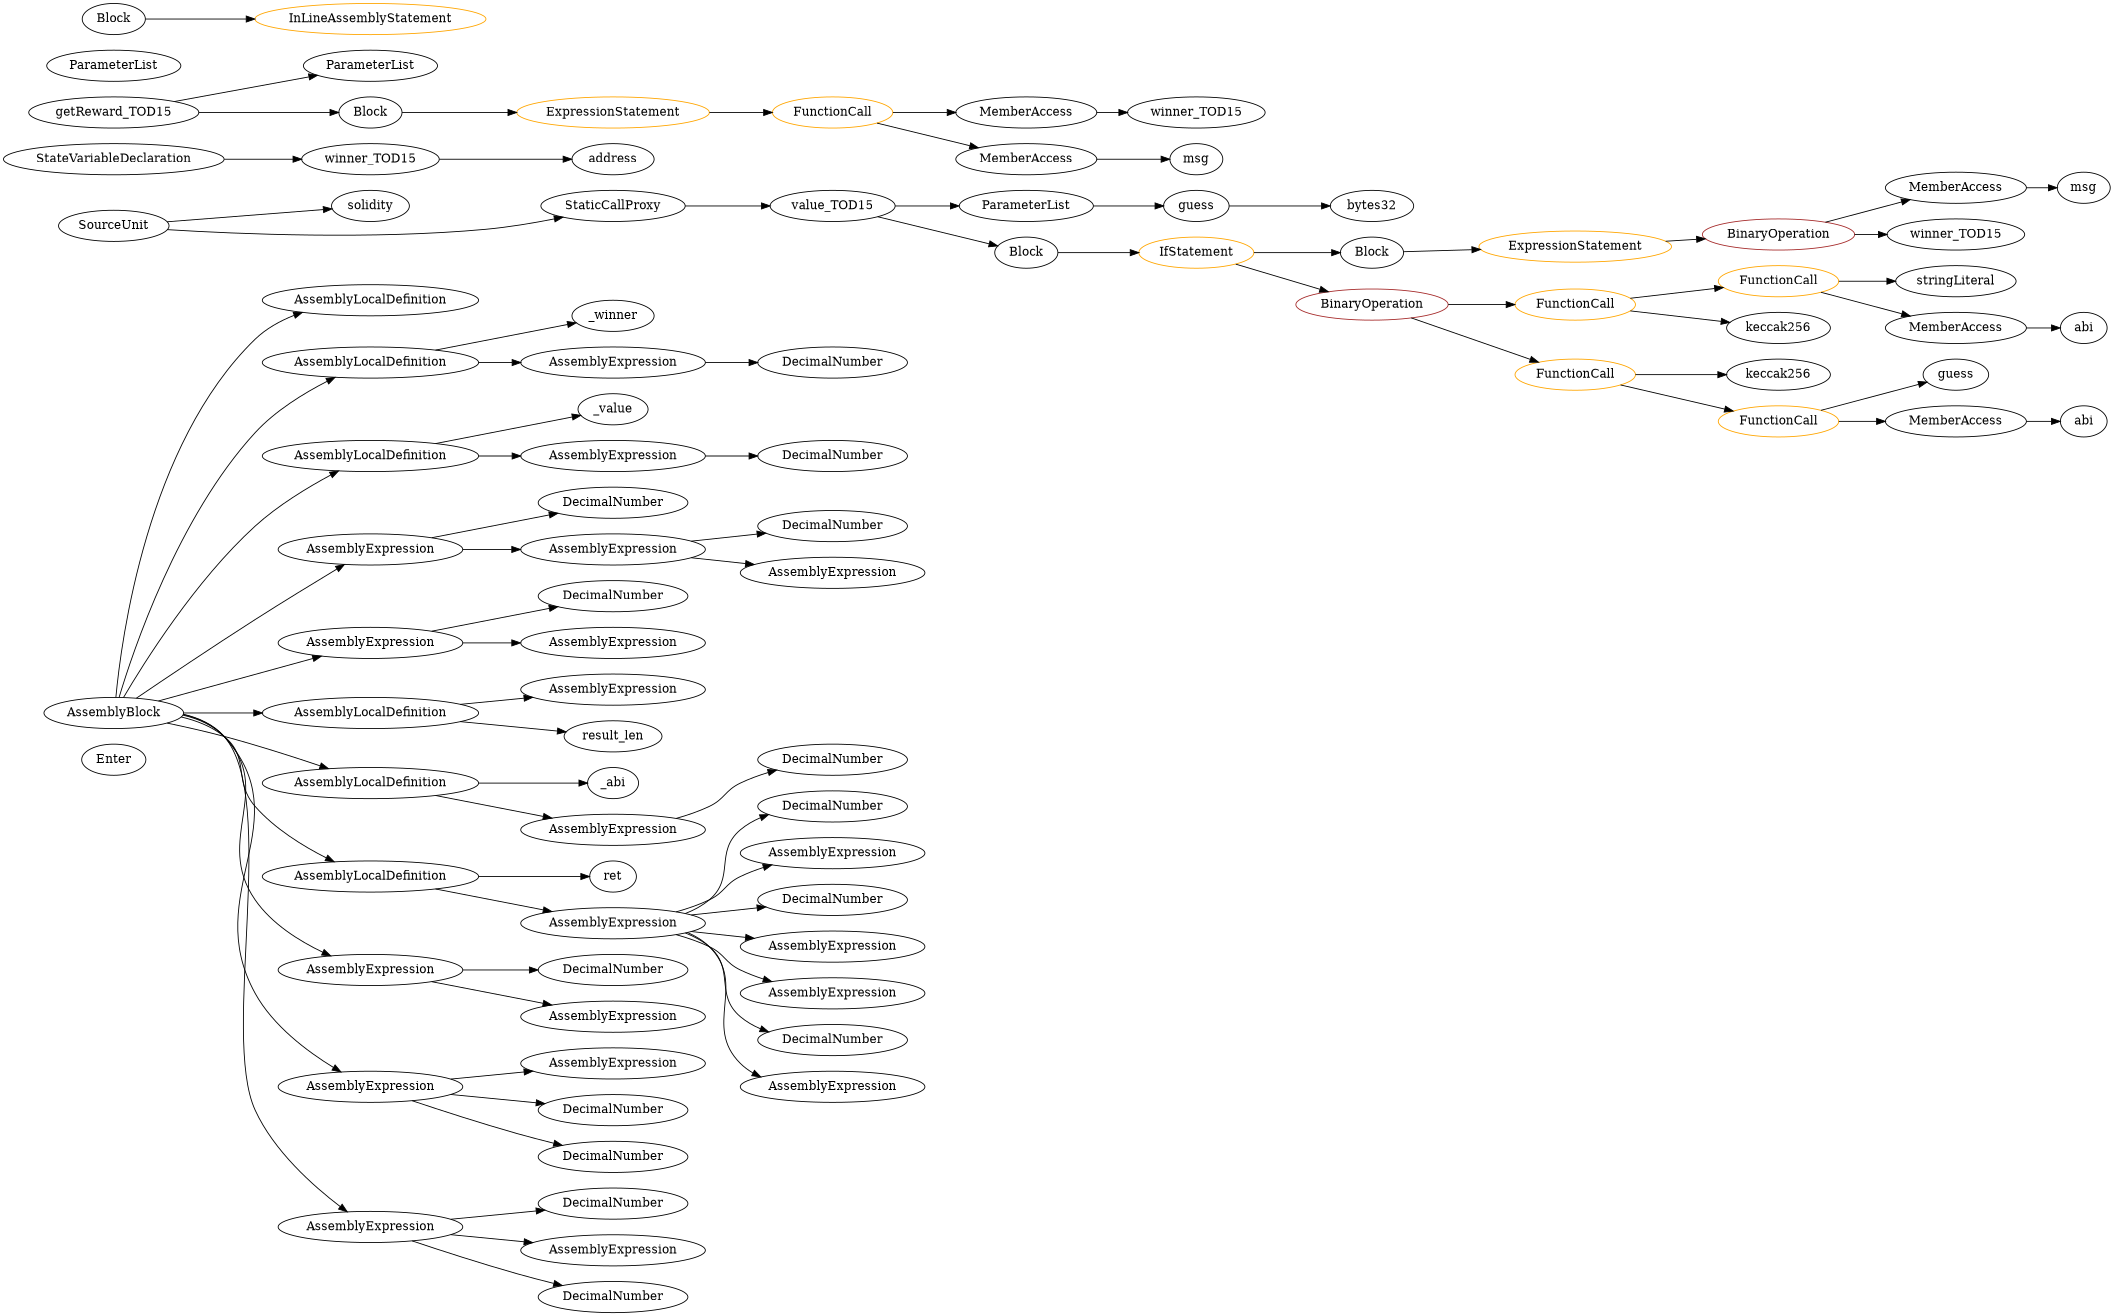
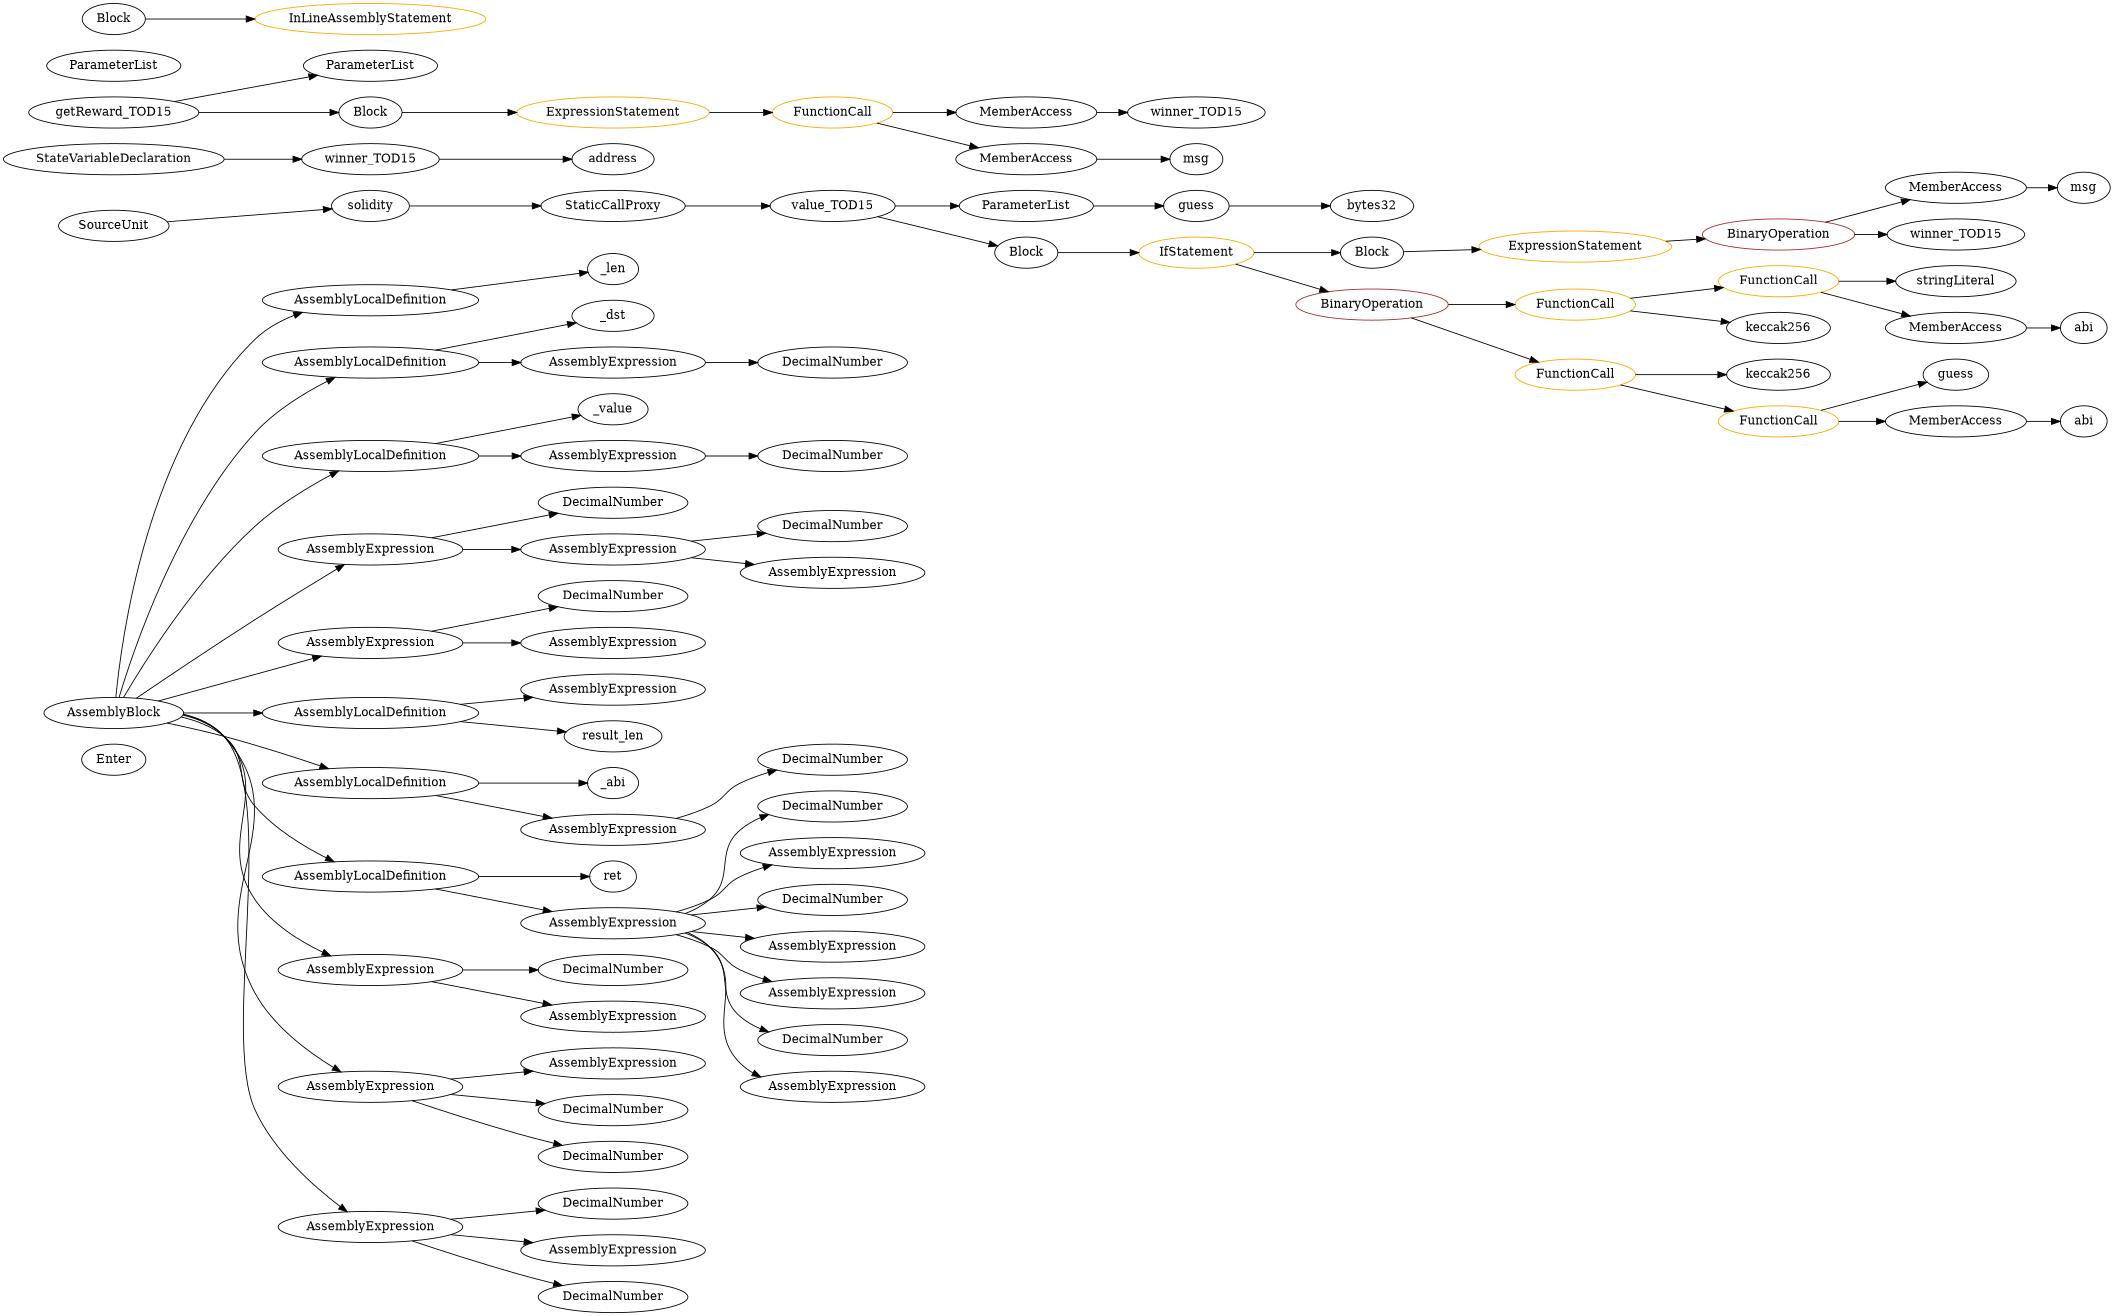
  strict digraph {
    rankdir=LR
    node [color=black]
    Enter [height=0.5 width=0.83628 color=""]
    n2 [height=0.5 label=DecimalNumber width=1.959]
    n3 [height=0.5 label=AssemblyLocalDefinition width=2.9016]
+   n4 [height=0.5 label=_len width=0.75]
    n5 [height=0.5 label=keccak256 width=1.3907]
    n6 [height=0.5 label=solidity width=1.0442]
    n7 [height=0.5 label=MemberAccess width=1.9174]
    n8 [height=0.5 label=msg width=0.75]
    n9 [height=0.5 label=DecimalNumber width=1.959]
    n10 [height=0.5 label=Block width=0.90558]
    n11 [color=orange height=0.5 label=ExpressionStatement width=2.458]
    n12 [color=brown height=0.5 label=BinaryOperation width=1.9867]
    n13 [height=0.5 label=winner_TOD15 width=1.9036]
    n14 [color=orange height=0.5 label=FunctionCall width=1.6125]
    n15 [height=0.5 label=stringLiteral width=1.5016]
    n16 [height=0.5 label=MemberAccess width=1.9174]
    n17 [height=0.5 label=abi width=0.75]
    n18 [height=0.5 label=AssemblyExpression width=2.4719]
    n19 [height=0.5 label=StateVariableDeclaration width=2.8184]
    n20 [height=0.5 label=winner_TOD15 width=1.9036]
    n21 [height=0.5 label=address width=1.0996]
    n22 [color=orange height=0.5 label=FunctionCall width=1.6125]
    n23 [height=0.5 label=keccak256 width=1.3907]
    n24 [height=0.5 label=AssemblyExpression width=2.4719]
    n25 [color=orange height=0.5 label=FunctionCall width=1.6125]
    n26 [height=0.5 label=MemberAccess width=1.9174]
    n27 [height=0.5 label=MemberAccess width=1.9174]
    n28 [height=0.5 label=winner_TOD15 width=1.9036]
    n29 [height=0.5 label=msg width=0.75]
    n30 [height=0.5 label=DecimalNumber width=1.959]
    n31 [height=0.5 label=DecimalNumber width=1.959]
    n32 [height=0.5 label=DecimalNumber width=1.959]
    n33 [height=0.5 label=DecimalNumber width=1.959]
    n34 [height=0.5 label=_abi width=0.78084]
    n35 [height=0.5 label=DecimalNumber width=1.959]
    n36 [height=0.5 label=AssemblyExpression width=2.4719]
    n37 [height=0.5 label=ParameterList width=1.7095]
    n38 [height=0.5 label=guess width=0.87786]
    n39 [height=0.5 label=bytes32 width=1.0996]
    n40 [height=0.5 label=ParameterList width=1.7095]
    n41 [height=0.5 label=DecimalNumber width=1.959]
    n42 [height=0.5 label=ret width=0.75]
    n43 [height=0.5 label=AssemblyLocalDefinition width=2.9016]
-   n44 [height=0.5 label=_winner width=0.75311]
+   n44 [height=0.5 label=_dst width=0.75311]
    n45 [height=0.5 label=AssemblyExpression width=2.4719]
    n46 [height=0.5 label=AssemblyExpression width=2.4719]
    n47 [height=0.5 label=AssemblyExpression width=2.4719]
    n48 [height=0.5 label=AssemblyExpression width=2.4719]
    n49 [height=0.5 label=DecimalNumber width=1.959]
    n50 [height=0.5 label=AssemblyExpression width=2.4719]
    n51 [height=0.5 label=AssemblyExpression width=2.4719]
    n52 [height=0.5 label=DecimalNumber width=1.959]
    n53 [height=0.5 label=DecimalNumber width=1.959]
    n54 [height=0.5 label=AssemblyLocalDefinition width=2.9016]
    n55 [height=0.5 label=_value width=0.96103]
    n56 [height=0.5 label=AssemblyExpression width=2.4719]
    n57 [height=0.5 label=ParameterList width=1.7095]
    n58 [height=0.5 label=guess width=0.87786]
    n59 [height=0.5 label=getReward_TOD15 width=2.3333]
    n60 [height=0.5 label=Block width=0.90558]
    n61 [color=orange height=0.5 label=ExpressionStatement width=2.458]
    n62 [height=0.5 label=AssemblyExpression width=2.4719]
    n63 [height=0.5 label=AssemblyExpression width=2.4719]
    n64 [height=0.5 label=DecimalNumber width=1.959]
    n65 [height=0.5 label=AssemblyExpression width=2.4719]
    n66 [height=0.5 label=AssemblyExpression width=2.4719]
    n67 [height=0.5 label=AssemblyExpression width=2.4719]
    n68 [color=orange height=0.5 label=InLineAssemblyStatement width=2.9847]
    n69 [height=0.5 label=AssemblyBlock width=1.9313]
    n70 [height=0.5 label=AssemblyExpression width=2.4719]
    n71 [height=0.5 label=AssemblyLocalDefinition width=2.9016]
    n72 [height=0.5 label=AssemblyLocalDefinition width=2.9016]
    n73 [height=0.5 label=AssemblyLocalDefinition width=2.9016]
    n74 [height=0.5 label=AssemblyExpression width=2.4719]
    n75 [height=0.5 label=AssemblyExpression width=2.4719]
    n76 [height=0.5 label=AssemblyExpression width=2.4719]
    n77 [height=0.5 label=result_len width=1.2798]
    n78 [height=0.5 label=AssemblyExpression width=2.4719]
    n79 [height=0.5 label=DecimalNumber width=1.959]
    n80 [height=0.5 label=Block width=0.90558]
    n81 [height=0.5 label=DecimalNumber width=1.959]
    n82 [height=0.5 label=SourceUnit width=1.46]
    n83 [height=0.5 label=StaticCallProxy width=1.9036]
    n84 [height=0.5 label=value_TOD15 width=1.6541]
    n85 [height=0.5 label=Block width=0.90558]
    n86 [color=orange height=0.5 label=IfStatement width=1.4739]
    n87 [color=brown height=0.5 label=BinaryOperation width=1.9867]
    n88 [color=orange height=0.5 label=FunctionCall width=1.6125]
    n89 [height=0.5 label=MemberAccess width=1.9174]
    n90 [height=0.5 label=abi width=0.75]
    n91 [color=orange height=0.5 label=FunctionCall width=1.6125]
+   n3 -> n4
    n7 -> n8
    n10 -> n11
    n11 -> n12
    n12 -> n7
    n12 -> n13
    n14 -> n15
    n14 -> n16
    n16 -> n17
    n19 -> n20
    n20 -> n21
    n22 -> n14
    n22 -> n23
    n25 -> n26
    n25 -> n27
    n26 -> n28
    n27 -> n29
    n37 -> n38
    n38 -> n39
    n43 -> n44
    n43 -> n45
    n45 -> n32
    n46 -> n2
    n46 -> n24
    n46 -> n41
    n46 -> n47
    n46 -> n48
    n46 -> n49
    n46 -> n50
    n54 -> n55
    n54 -> n56
    n56 -> n53
    n59 -> n40
    n59 -> n60
    n60 -> n61
    n61 -> n25
    n63 -> n64
    n63 -> n65
    n65 -> n31
    n65 -> n66
    n69 -> n3
    n69 -> n43
    n69 -> n54
    n69 -> n63
    n69 -> n70
    n69 -> n71
    n69 -> n72
    n69 -> n73
    n69 -> n74
    n69 -> n75
    n69 -> n76
    n70 -> n9
    n70 -> n51
    n71 -> n62
    n71 -> n77
    n72 -> n34
    n72 -> n78
    n73 -> n42
    n73 -> n46
    n74 -> n30
    n74 -> n67
    n75 -> n18
    n75 -> n33
    n75 -> n52
    n76 -> n35
    n76 -> n36
    n76 -> n79
    n78 -> n81
    n80 -> n68
    n82 -> n6
-   n82 -> n83
+   n6 -> n83
    n83 -> n84
    n84 -> n37
    n84 -> n85
    n85 -> n86
    n86 -> n10
    n86 -> n87
    n87 -> n22
    n87 -> n88
    n88 -> n5
    n88 -> n91
    n89 -> n90
    n91 -> n58
    n91 -> n89
  }
